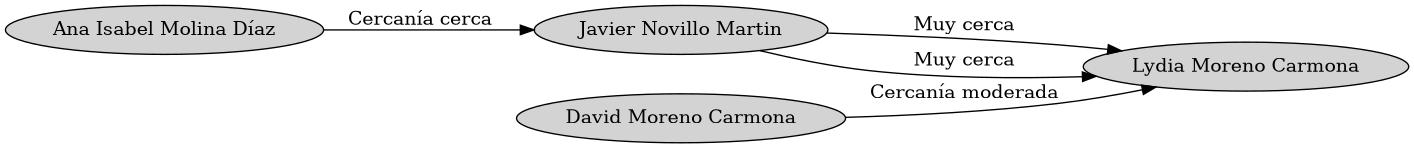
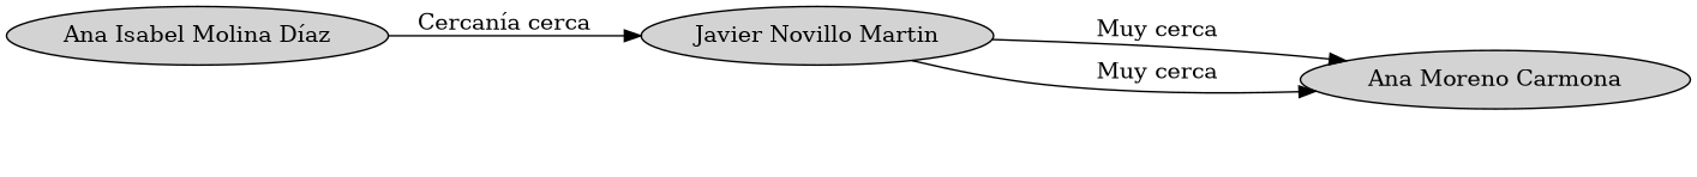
  digraph {
    rankdir=LR
    node [style=filled]
    n1 [label="Ana Isabel Molina Díaz"]
    n2 [label="Javier Novillo Martin"]
-   n3 [label="Lydia Moreno Carmona"]
-   n4 [label="David Moreno Carmona"]
+   n3 [label="Ana Moreno Carmona"]
    n1 -> n2 [label="Cercanía cerca"]
    n2 -> n3 [label="Muy cerca"]
    n2 -> n3 [label="Muy cerca"]
-   n4 -> n3 [label="Cercanía moderada"]
  }
